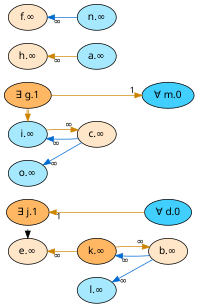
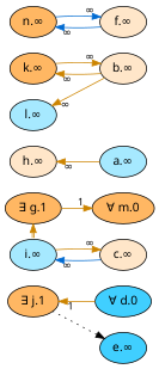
  digraph {
    fontname="Noto Sans"
    rankdir=LR
    node [fillcolor="#a6e9ff" fontname="Noto Sans" fontsize=14 style=filled]
    edge [color="#cc8400" dir=back fontname="Noto Sans" fontsize=12 labeldistance=1.5 style=solid taillabel="∞"]
    n1 [fillcolor="#40cfff" label="∀ d.0"]
-   n2 [fillcolor="#40cfff" label="∀ m.0"]
+   n2 [fillcolor="#ffb763" label="∀ m.0"]
    n3 [fillcolor="#ffb763" label="∃ g.1"]
    n4 [fillcolor="#ffb763" label="∃ j.1"]
    n5 [label="i.∞"]
    n6 [fillcolor="#ffe6c9" label="c.∞"]
    n7 [fillcolor="#ffe6c9" label="h.∞"]
    n8 [label="a.∞"]
    n9 [fillcolor="#ffb763" label="k.∞"]
    n10 [fillcolor="#ffe6c9" label="b.∞"]
    n11 [label="l.∞"]
-   n12 [label="o.∞"]
-   n13 [fillcolor="#ffe6c9" label="e.∞"]
-   n14 [label="n.∞"]
+   n13 [fillcolor="#40cfff" label="e.∞"]
+   n14 [fillcolor="#ffb763" label="n.∞"]
    n15 [fillcolor="#ffe6c9" label="f.∞"]
    subgraph sub_1 {
      rank=max
      n1
      n2
    }
    subgraph sub_2 {
      rank=min
      n3
      n4
    }
    n2 -> n3 [taillabel=1]
-   n5 -> n3 [color="#cc8400:#cc8400" constraint=false style=dashed taillabel=""]
+   n3 -> n5 [color="#cc8400:#cc8400" constraint=false style=dashed taillabel=""]
    n4 -> n1 [taillabel=1]
    n5 -> n6 [color="#006ad1"]
    n6 -> n5
    n7 -> n8
-   n9 -> n10 [color="#006ad1"]
+   n9 -> n10
    n10 -> n9
-   n11 -> n10 [color="#006ad1"]
-   n12 -> n6 [color="#006ad1"]
+   n11 -> n10
    n13 -> n4 [color=black constraint=false style=dotted taillabel=""]
-   n13 -> n9
+   n14 -> n15 [color="#006ad1"]
    n15 -> n14 [color="#006ad1"]
  }
